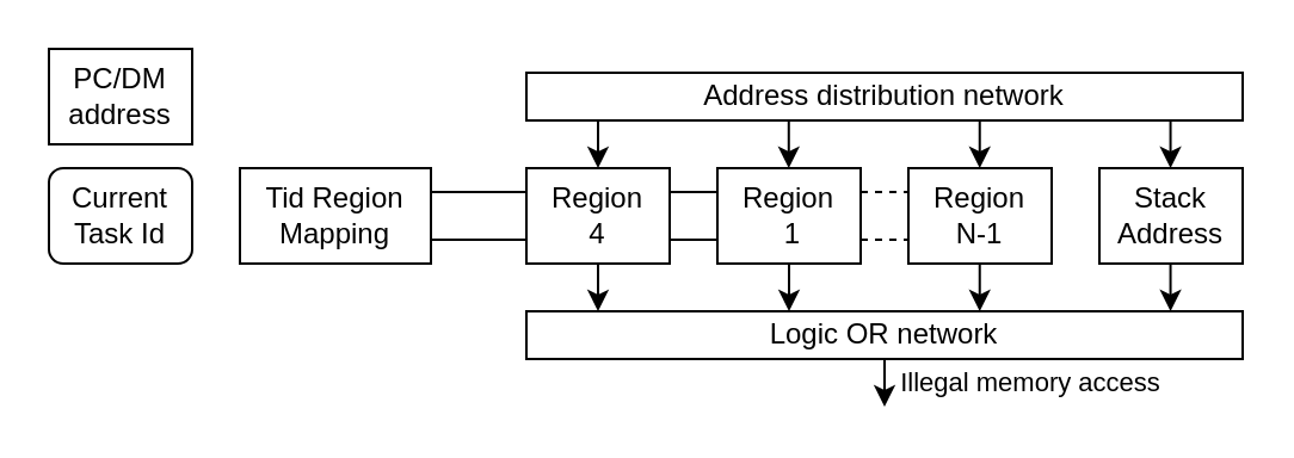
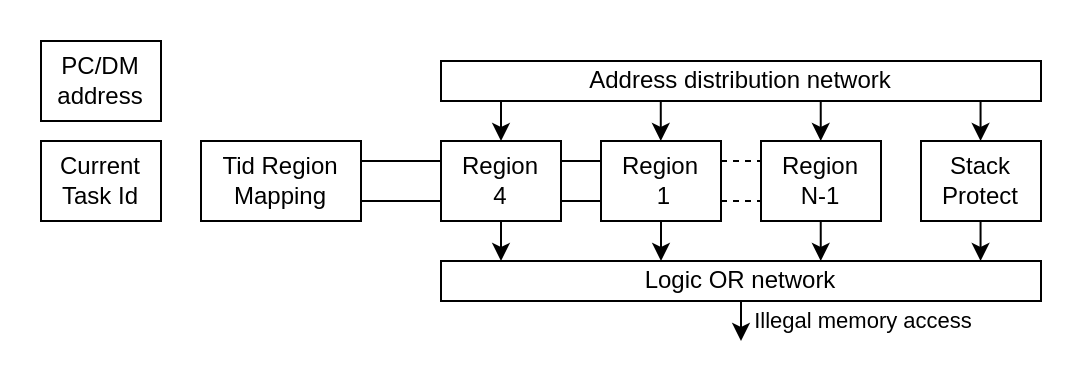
  <mxCell id="0" />
  <mxCell id="1" parent="0" />
  <mxCell id="2" value="Region &lt;br&gt;4" style="rounded=0;whiteSpace=wrap;html=1;" vertex="1" parent="1"><mxGeometry x="220" y="70" width="60" height="40" as="geometry" /></mxCell>
  <mxCell id="3" value="Tid Region&lt;br&gt;Mapping" style="rounded=0;whiteSpace=wrap;html=1;" vertex="1" parent="1"><mxGeometry x="100" y="70" width="80" height="40" as="geometry" /></mxCell>
- <mxCell id="4" value="Current&lt;br&gt;Task Id" style="whiteSpace=wrap;html=1;rounded=1;" vertex="1" parent="1"><mxGeometry x="20" y="70" width="60" height="40" as="geometry" /></mxCell>
+ <mxCell id="4" value="Current&lt;br&gt;Task Id" style="rounded=0;whiteSpace=wrap;html=1;" vertex="1" parent="1"><mxGeometry x="20" y="70" width="60" height="40" as="geometry" /></mxCell>
  <mxCell id="5" value="" style="shape=link;html=1;rounded=0;entryX=0;entryY=0.5;entryDx=0;entryDy=0;exitX=1;exitY=0.5;exitDx=0;exitDy=0;width=19.91;" edge="1" parent="1" source="2"><mxGeometry width="100" relative="1" as="geometry"><mxPoint x="290" y="90" as="sourcePoint" /><mxPoint x="300" y="90" as="targetPoint" /></mxGeometry></mxCell>
  <mxCell id="6" value="Logic OR network" style="rounded=0;whiteSpace=wrap;html=1;" vertex="1" parent="1"><mxGeometry x="220" y="130" width="300" height="20" as="geometry" /></mxCell>
  <mxCell id="7" value="" style="endArrow=none;dashed=1;html=1;rounded=0;entryX=0;entryY=0.25;entryDx=0;entryDy=0;exitX=1;exitY=0.25;exitDx=0;exitDy=0;" edge="1" parent="1" source="14" target="12"><mxGeometry width="50" height="50" relative="1" as="geometry"><mxPoint x="370" y="80" as="sourcePoint" /><mxPoint x="400" y="80" as="targetPoint" /></mxGeometry></mxCell>
  <mxCell id="8" value="" style="endArrow=none;dashed=1;html=1;rounded=0;entryX=0;entryY=0.75;entryDx=0;entryDy=0;exitX=1;exitY=0.75;exitDx=0;exitDy=0;" edge="1" parent="1" source="14" target="12"><mxGeometry width="50" height="50" relative="1" as="geometry"><mxPoint x="360" y="100" as="sourcePoint" /><mxPoint x="390" y="100" as="targetPoint" /></mxGeometry></mxCell>
  <mxCell id="9" value="" style="endArrow=classic;html=1;rounded=0;exitX=0.5;exitY=1;exitDx=0;exitDy=0;" edge="1" parent="1" source="2"><mxGeometry width="50" height="50" relative="1" as="geometry"><mxPoint x="280" y="150" as="sourcePoint" /><mxPoint x="250" y="130" as="targetPoint" /></mxGeometry></mxCell>
  <mxCell id="10" value="" style="endArrow=classic;html=1;rounded=0;exitX=0.5;exitY=1;exitDx=0;exitDy=0;" edge="1" parent="1" source="14"><mxGeometry width="50" height="50" relative="1" as="geometry"><mxPoint x="334.91" y="110" as="sourcePoint" /><mxPoint x="330" y="130" as="targetPoint" /></mxGeometry></mxCell>
  <mxCell id="11" value="" style="endArrow=classic;html=1;rounded=0;exitX=0.5;exitY=1;exitDx=0;exitDy=0;" edge="1" parent="1"><mxGeometry width="50" height="50" relative="1" as="geometry"><mxPoint x="409.87" y="110" as="sourcePoint" /><mxPoint x="409.87" y="130" as="targetPoint" /></mxGeometry></mxCell>
  <mxCell id="12" value="Region &lt;br&gt;N-1" style="rounded=0;whiteSpace=wrap;html=1;" vertex="1" parent="1"><mxGeometry x="380" y="70" width="60" height="40" as="geometry" /></mxCell>
  <mxCell id="13" value="" style="endArrow=classic;html=1;rounded=0;exitX=0.5;exitY=1;exitDx=0;exitDy=0;" edge="1" parent="1" target="14"><mxGeometry width="50" height="50" relative="1" as="geometry"><mxPoint x="334.91" y="110" as="sourcePoint" /><mxPoint x="334.91" y="130" as="targetPoint" /></mxGeometry></mxCell>
  <mxCell id="14" value="Region&lt;br&gt;&amp;nbsp;1" style="rounded=0;whiteSpace=wrap;html=1;" vertex="1" parent="1"><mxGeometry x="300" y="70" width="60" height="40" as="geometry" /></mxCell>
  <mxCell id="15" value="" style="endArrow=classic;html=1;rounded=0;exitX=0.5;exitY=1;exitDx=0;exitDy=0;" edge="1" parent="1" source="6"><mxGeometry width="50" height="50" relative="1" as="geometry"><mxPoint x="329.81" y="170" as="sourcePoint" /><mxPoint x="370" y="170" as="targetPoint" /></mxGeometry></mxCell>
  <mxCell id="16" value="Illegal memory access" style="edgeLabel;html=1;align=center;verticalAlign=middle;resizable=0;points=[];" vertex="1" connectable="0" parent="15"><mxGeometry x="-0.14" relative="1" as="geometry"><mxPoint x="60" as="offset" /></mxGeometry></mxCell>
  <mxCell id="17" value="" style="shape=link;html=1;rounded=0;entryX=0;entryY=0.5;entryDx=0;entryDy=0;exitX=1;exitY=0.5;exitDx=0;exitDy=0;width=19.91;" edge="1" parent="1" source="3" target="2"><mxGeometry width="100" relative="1" as="geometry"><mxPoint x="180" y="89.81" as="sourcePoint" /><mxPoint x="200" y="89.81" as="targetPoint" /></mxGeometry></mxCell>
  <mxCell id="18" value="" style="endArrow=classic;html=1;rounded=0;entryX=0.5;entryY=0;entryDx=0;entryDy=0;" edge="1" parent="1" target="2"><mxGeometry width="50" height="50" relative="1" as="geometry"><mxPoint x="250" y="50" as="sourcePoint" /><mxPoint x="290" y="80" as="targetPoint" /></mxGeometry></mxCell>
  <mxCell id="19" value="" style="endArrow=classic;html=1;rounded=0;entryX=0.5;entryY=0;entryDx=0;entryDy=0;" edge="1" parent="1"><mxGeometry width="50" height="50" relative="1" as="geometry"><mxPoint x="329.89" y="50" as="sourcePoint" /><mxPoint x="329.89" y="70" as="targetPoint" /></mxGeometry></mxCell>
  <mxCell id="20" value="" style="endArrow=classic;html=1;rounded=0;entryX=0.5;entryY=0;entryDx=0;entryDy=0;" edge="1" parent="1"><mxGeometry width="50" height="50" relative="1" as="geometry"><mxPoint x="409.87" y="50" as="sourcePoint" /><mxPoint x="409.87" y="70" as="targetPoint" /></mxGeometry></mxCell>
- <mxCell id="21" value="Stack&lt;br&gt;Address" style="rounded=0;whiteSpace=wrap;html=1;" vertex="1" parent="1"><mxGeometry x="460" y="70" width="60" height="40" as="geometry" /></mxCell>
+ <mxCell id="21" value="Stack&lt;br&gt;Protect" style="rounded=0;whiteSpace=wrap;html=1;" vertex="1" parent="1"><mxGeometry x="460" y="70" width="60" height="40" as="geometry" /></mxCell>
  <mxCell id="22" value="" style="endArrow=classic;html=1;rounded=0;entryX=0.5;entryY=0;entryDx=0;entryDy=0;" edge="1" parent="1"><mxGeometry width="50" height="50" relative="1" as="geometry"><mxPoint x="489.78" y="50" as="sourcePoint" /><mxPoint x="489.78" y="70" as="targetPoint" /></mxGeometry></mxCell>
  <mxCell id="23" value="" style="endArrow=classic;html=1;rounded=0;exitX=0.5;exitY=1;exitDx=0;exitDy=0;" edge="1" parent="1"><mxGeometry width="50" height="50" relative="1" as="geometry"><mxPoint x="489.78" y="110" as="sourcePoint" /><mxPoint x="489.78" y="130" as="targetPoint" /></mxGeometry></mxCell>
  <mxCell id="24" value="Address distribution network" style="rounded=0;whiteSpace=wrap;html=1;" vertex="1" parent="1"><mxGeometry x="220" y="30" width="300" height="20" as="geometry" /></mxCell>
  <mxCell id="25" value="PC/DM&lt;br&gt;address" style="rounded=0;whiteSpace=wrap;html=1;" vertex="1" parent="1"><mxGeometry x="20" y="20" width="60" height="40" as="geometry" /></mxCell>
